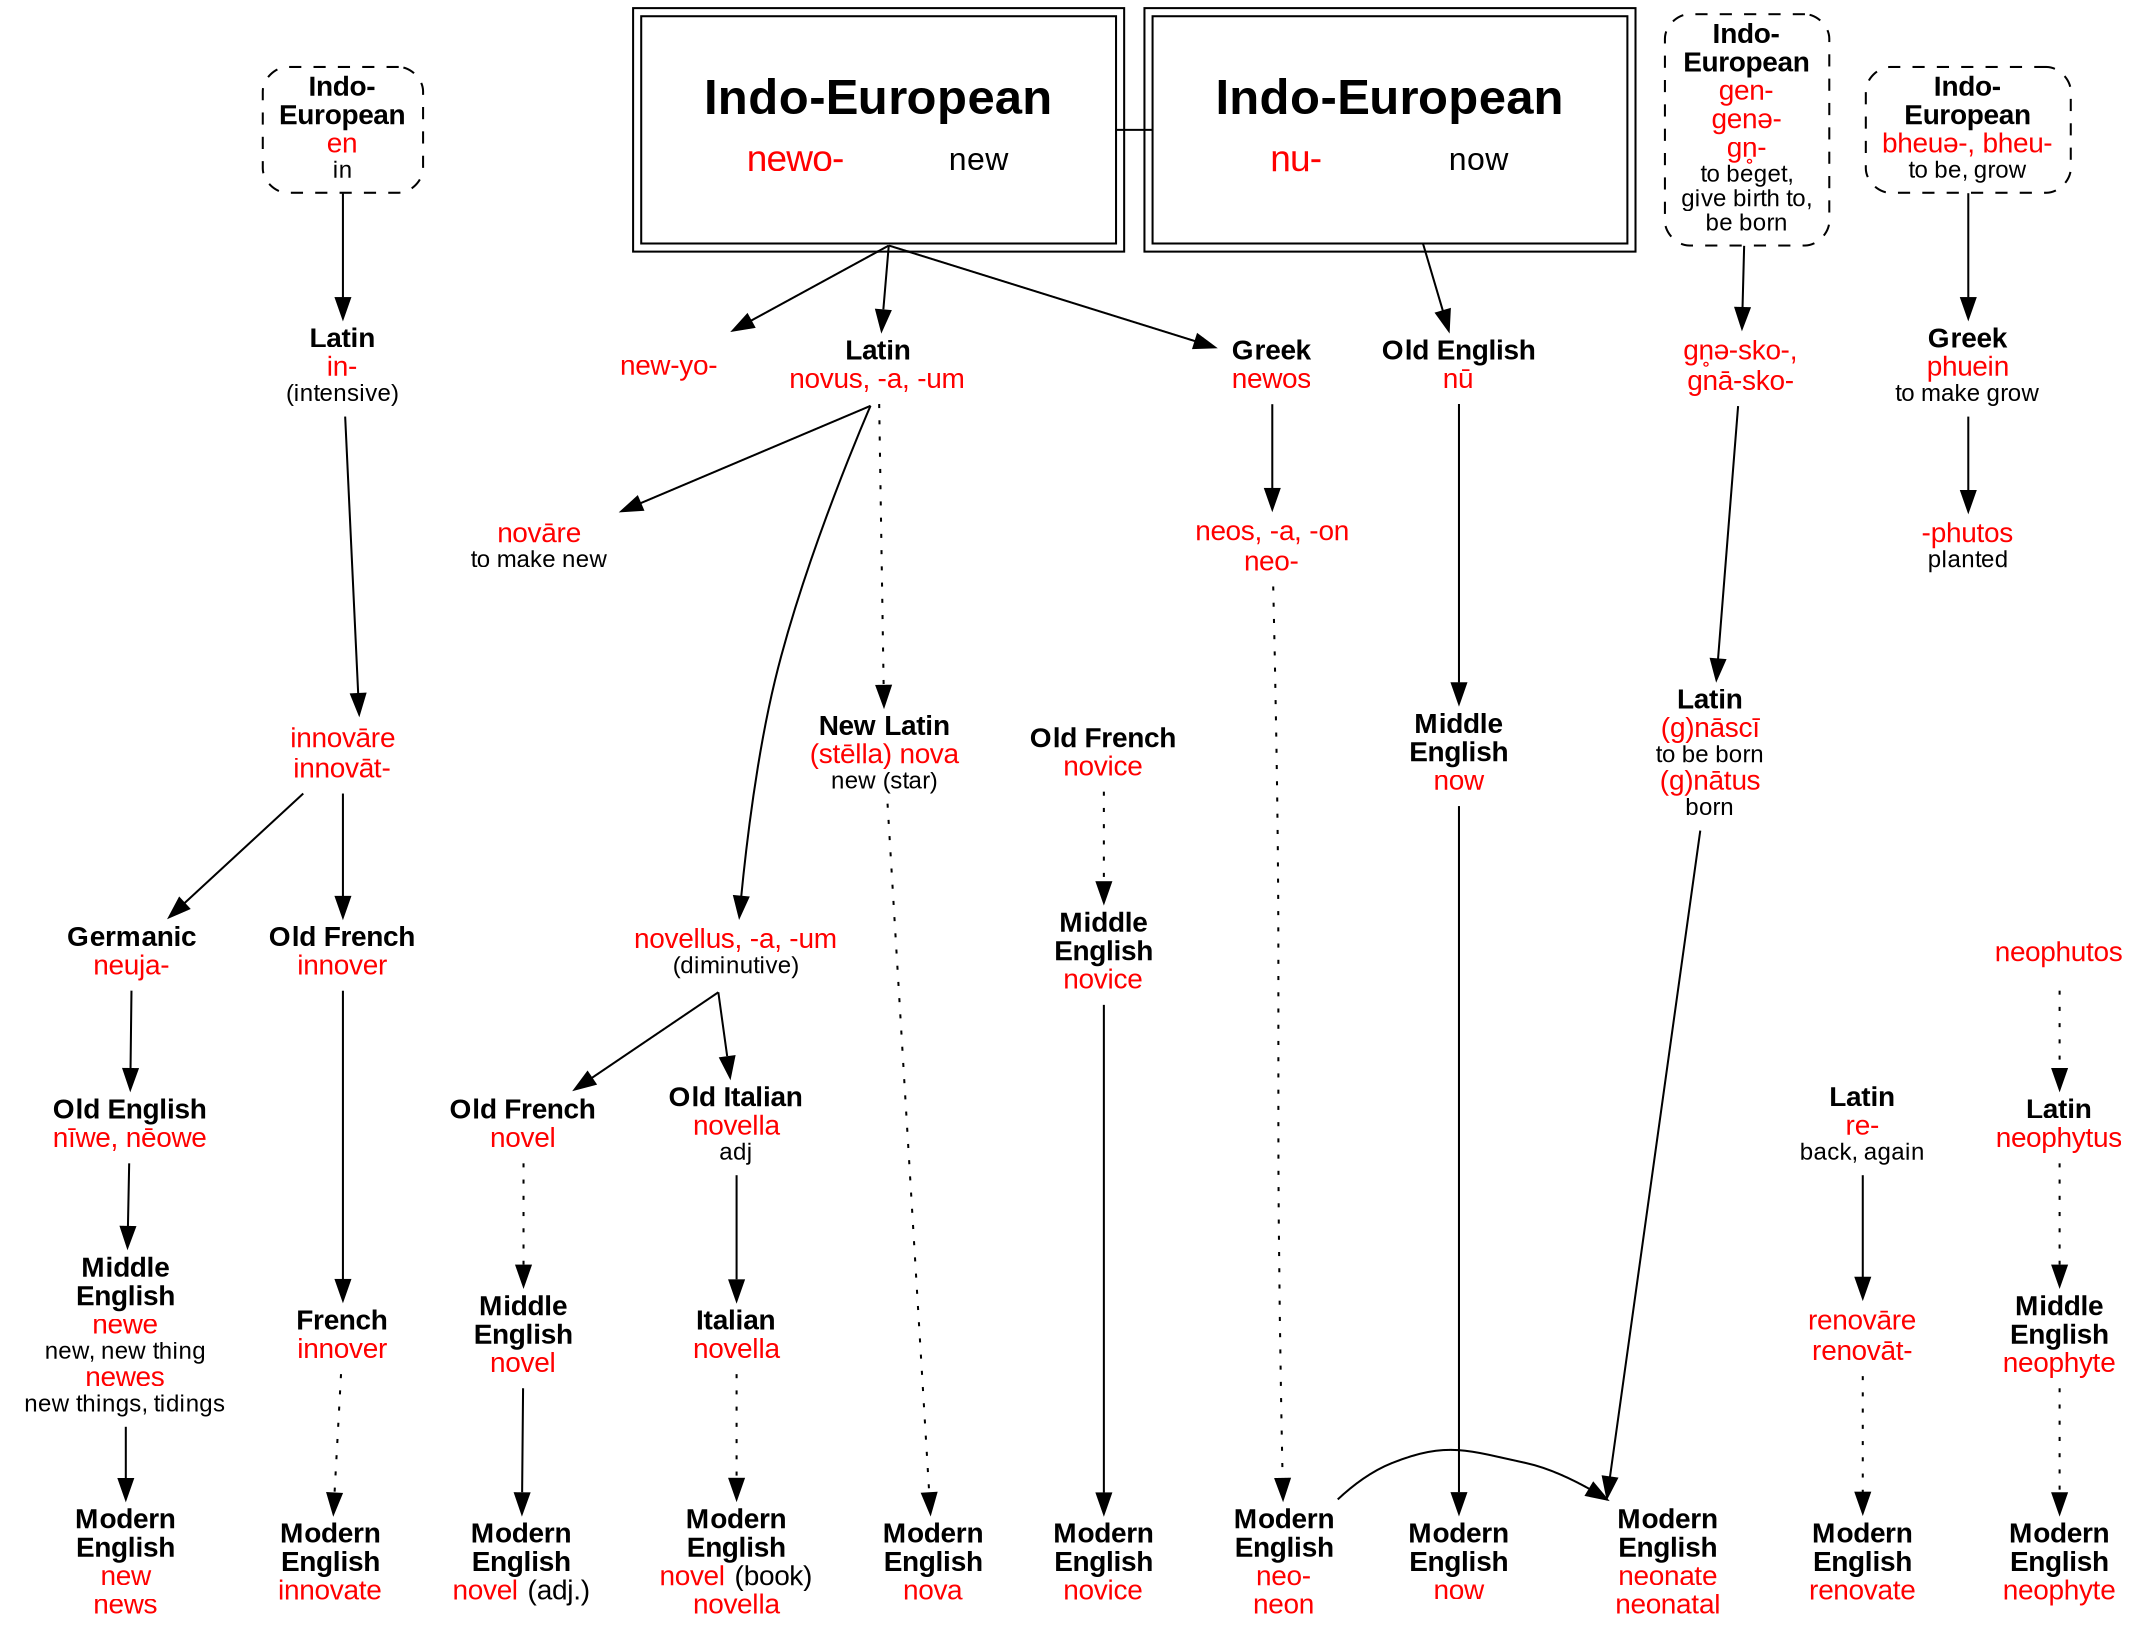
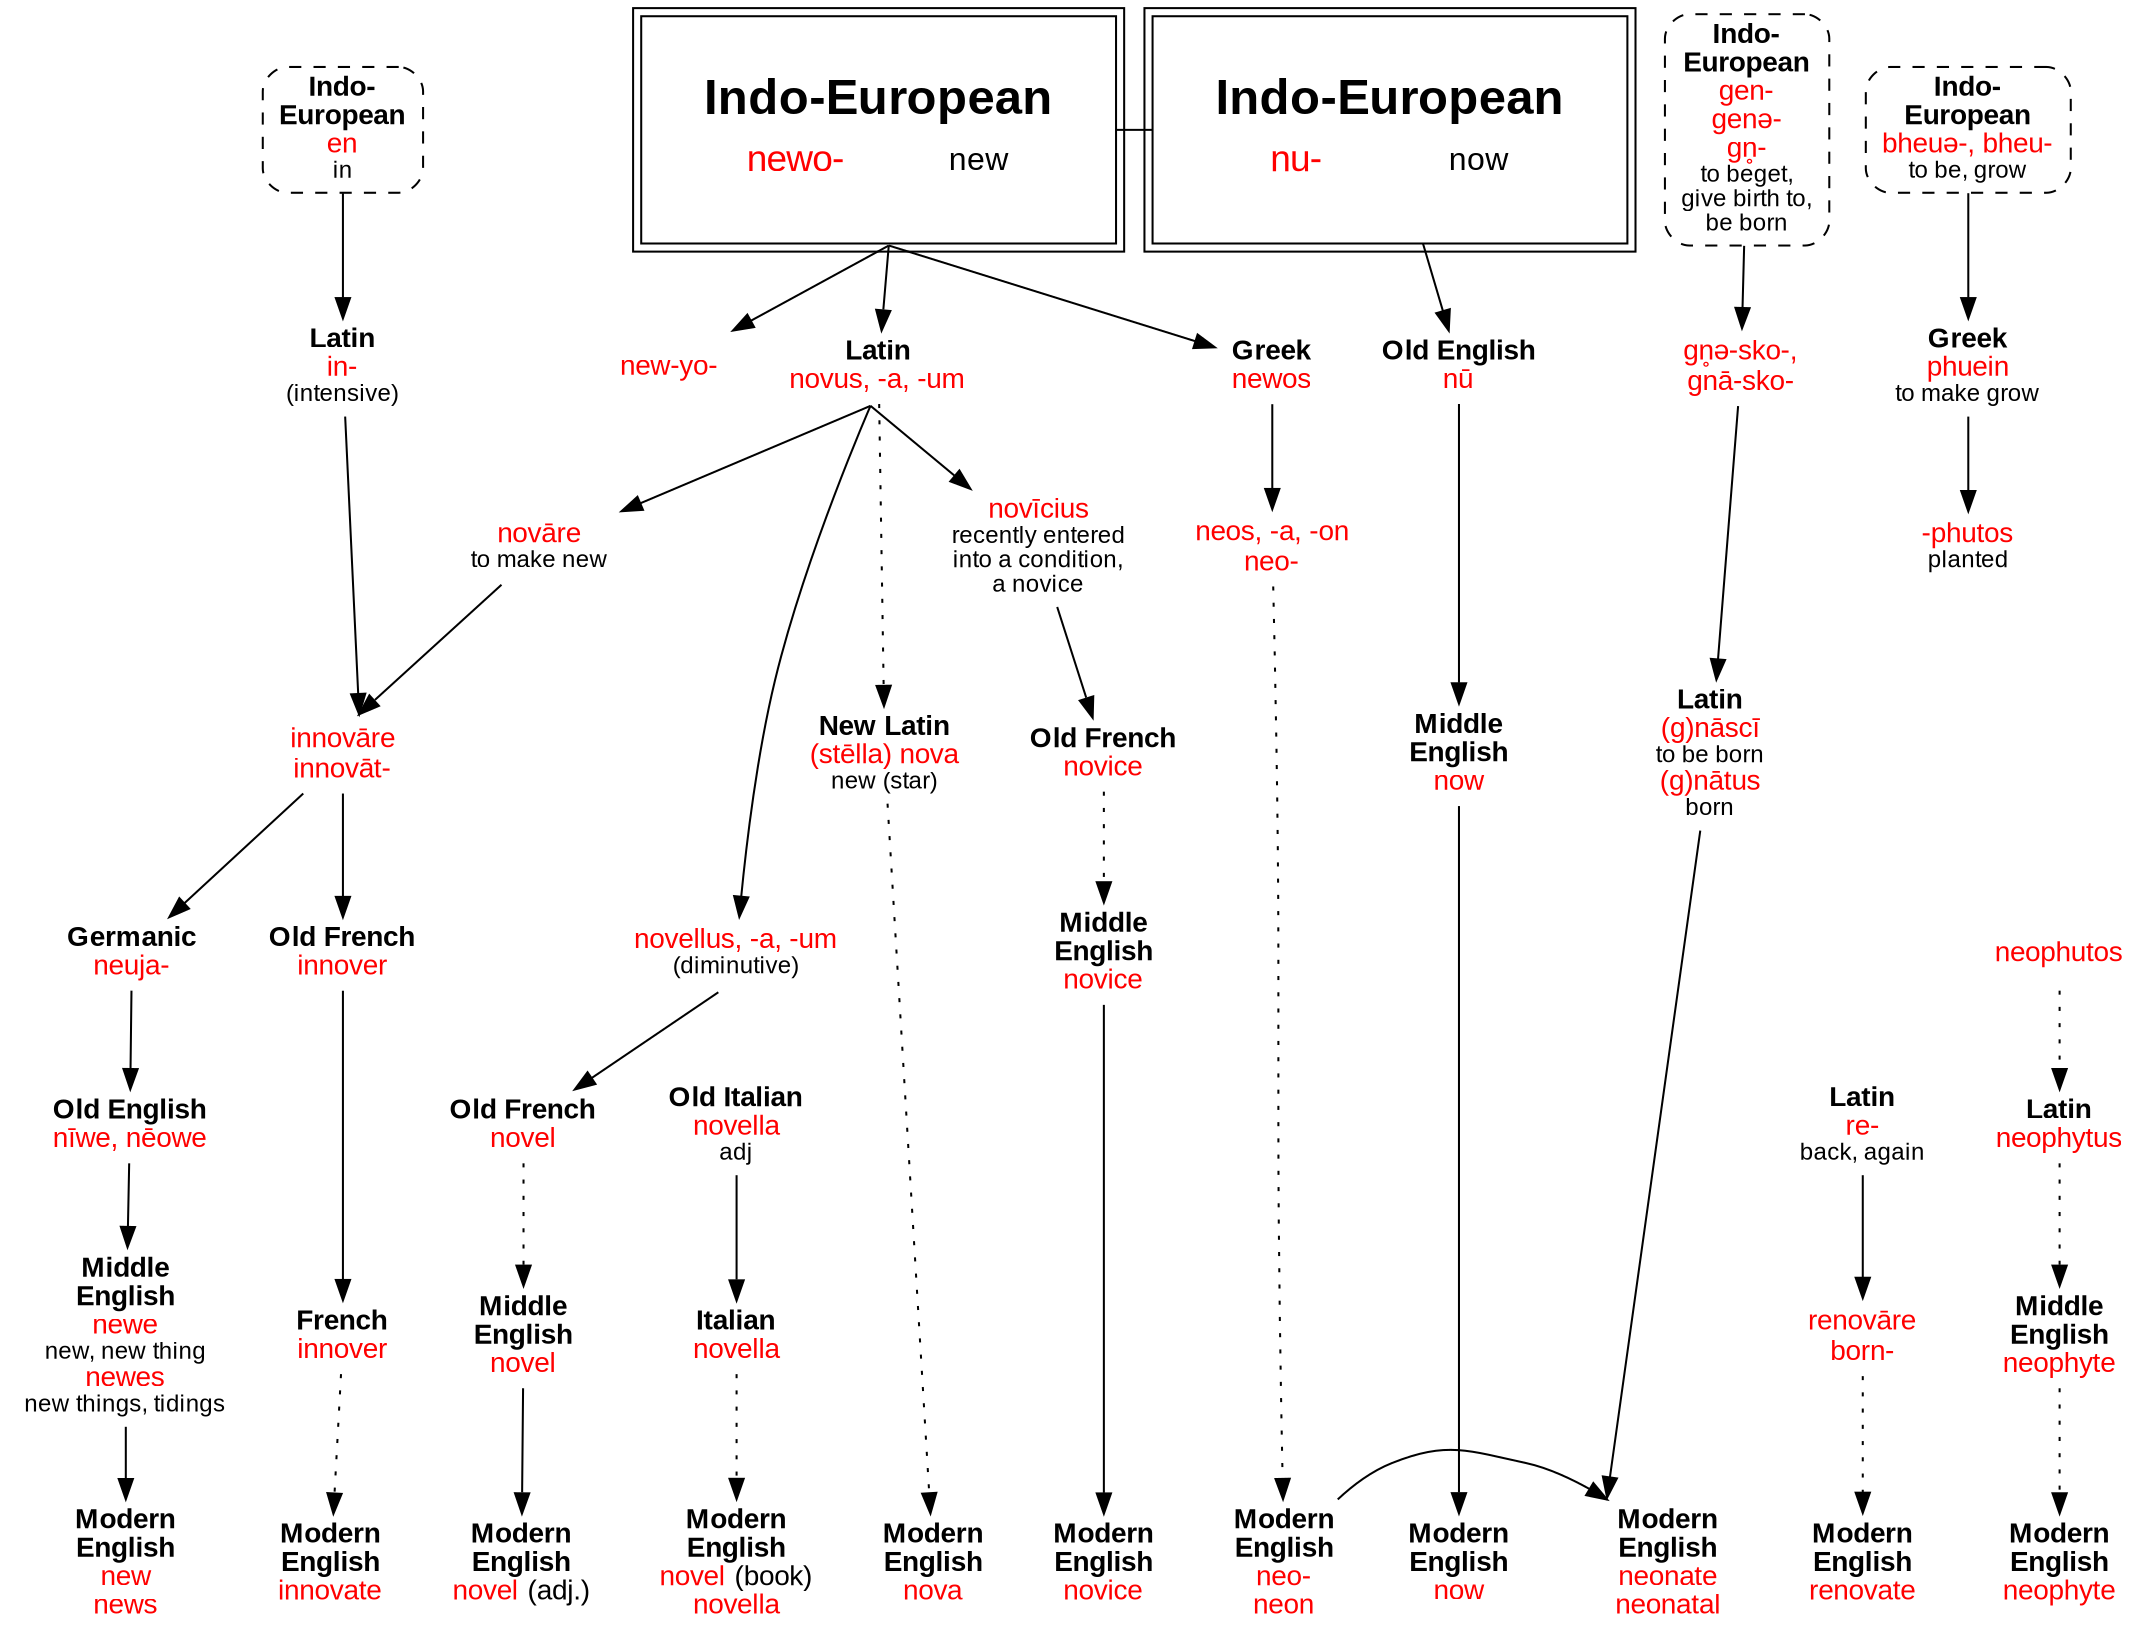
  strict digraph {
    fontname="Liberation Sans"
    node [fontname="Liberation Sans" shape=none]
    edge [fontname="Liberation Sans"]
    n1 [label=<<b>Modern<br/>English</b><br/><font color="red">new<br/>news</font>>]
    n2 [label=<<b>Modern<br/>English</b><br/><font color="red">novel </font>(book)<br/><font color="red">novella</font>>]
    n3 [label=<<b>Modern<br/>English</b><br/><font color="red">novel </font>(adj.)>]
    n4 [label=<<b>Modern<br/>English</b><br/><font color="red">nova</font>>]
    n5 [label=<<b>Modern<br/>English</b><br/><font color="red">novice</font>>]
    n6 [label=<<b>Modern<br/>English</b><br/><font color="red">innovate</font>>]
    n7 [label=<<b>Modern<br/>English</b><br/><font color="red">renovate</font>>]
    n8 [label=<<b>Modern<br/>English</b><br/><font color="red">neo-<br/>neon</font>>]
    n9 [label=<<b>Modern<br/>English</b><br/><font color="red">neonate<br/>neonatal</font>>]
    n10 [label=<<b>Modern<br/>English</b><br/><font color="red">neophyte</font>>]
    n11 [label=<<b>Modern<br/>English</b><br/><font color="red">now</font>>]
    n12 [label=<<table border="0"><tr><td colspan="2"><font point-size="24"><b>Indo-European</b></font></td></tr><tr><td><font point-size="18" color="red">newo-</font></td><td><font point-size="16">new</font></td></tr></table>> margin=.3 peripheries=2 shape=box]
    n13 [label=<<table border="0"><tr><td colspan="2"><font point-size="24"><b>Indo-European</b></font></td></tr><tr><td><font point-size="18" color="red">nu-</font></td><td><font point-size="16">now</font></td></tr></table>> margin=.3 peripheries=2 shape=box]
    n14 [label=<<b>Indo-<br/>European</b><br/><font color="red">en</font><br/><font point-size="12">in</font>> shape=box style="dashed,rounded"]
    n15 [label=<<b>Indo-<br/>European</b><br/><font color="red">gen-<br/>genə-<br/>gn̥-</font><br/><font point-size="12">to beget,<br/>give birth to,<br/>be born</font>> shape=box style="dashed,rounded"]
    n16 [label=<<b>Indo-<br/>European</b><br/><font color="red">bheuə-, bheu-</font><br/><font point-size="12">to be, grow</font>> shape=box style="dashed,rounded"]
    n17 [label=<<font color="red">new-yo-</font>>]
    n18 [label=<<b>Latin</b><br/><font color="red">novus, -a, -um</font>>]
    n19 [label=<<b>Greek</b><br/><font color="red">newos</font>>]
    n20 [label=<<b>Old English</b><br/><font color="red">nū</font>>]
    n21 [label=<<b>Latin</b><br/><font color="red">in-</font><br/><font point-size="12">(intensive)</font>>]
    n22 [label=<<font color="red">gn̥ə-sko-,<br/>gnā-sko-</font>>]
    n23 [label=<<b>Greek</b><br/><font color="red">phuein</font><br/><font point-size="12">to make grow</font>>]
    n24 [label=<<font color="red">novellus, -a, -um</font><br/><font point-size="12">(diminutive)</font>>]
    n25 [label=<<b>New Latin</b><br/><font color="red">(stēlla) nova</font><br/><font point-size="12">new (star)</font>>]
+   n26 [label=<<font color="red">novīcius</font><br/><font point-size="12">recently entered<br/>into a condition,<br/>a novice</font>>]
    n27 [label=<<font color="red">novāre</font><br/><font point-size="12">to make new</font>>]
    n28 [label=<<font color="red">neos, -a, -on<br/>neo-</font>>]
    n29 [label=<<b>Germanic</b><br/><font color="red">neuja-</font>>]
    n30 [label=<<b>Old English</b><br/><font color="red">nīwe, nēowe</font>>]
    n31 [label=<<b>Middle<br/>English</b><br/><font color="red">now</font>>]
    n32 [label=<<b>Middle<br/>English</b><br/><font color="red">newe</font><br/><font point-size="12">new, new thing</font><br/><font color="red">newes</font><br/><font point-size="12">new things, tidings</font>>]
    n33 [label=<<b>Old Italian</b><br/><font color="red">novella</font><br/><font point-size="12">adj</font>>]
    n34 [label=<<b>Old French</b><br/><font color="red">novel</font>>]
    n35 [label=<<b>Old French</b><br/><font color="red">novice</font>>]
    n36 [label=<<font color="red">innovāre<br/>innovāt-</font>>]
    n37 [label=<<b>Italian</b><br/><font color="red">novella</font>>]
    n38 [label=<<b>Middle<br/>English</b><br/><font color="red">novel</font>>]
    n39 [label=<<b>Middle<br/>English</b><br/><font color="red">novice</font>>]
    n40 [label=<<b>Old French</b><br/><font color="red">innover</font>>]
-   n41 [label=<<font color="red">renovāre<br/>renovāt-</font>>]
+   n41 [label=<<font color="red">renovāre<br/>born-</font>>]
    n42 [label=<<b>French</b><br/><font color="red">innover</font>>]
    n43 [label=<<b>Latin</b><br/><font color="red">re-</font><br/><font point-size="12">back, again</font>>]
    n44 [label=<<font color="red">neophutos</font>>]
    n45 [label=<<b>Latin</b><br/><font color="red">neophytus</font>>]
    n46 [label=<<b>Latin</b><br/><font color="red">(g)nāscī</font><br/><font point-size="12">to be born</font><br/><font color="red">(g)nātus</font><br/><font point-size="12">born</font>>]
    n47 [label=<<font color="red">-phutos</font><br/><font point-size="12">planted</font>>]
    n48 [label=<<b>Middle<br/>English</b><br/><font color="red">neophyte</font>>]
    subgraph sub_1 {
      rank=sink
      n1
      n2
      n3
      n4
      n5
      n6
      n7
      n8
      n9
      n10
      n11
    }
    subgraph sub_2 {
      rank=source
      n12
      n13
      n14
      n15
      n16
    }
    n8 -> n9 [samehead=1]
    n12 -> n13 [arrowhead=none]
    n12 -> n17 [sametail=1]
    n12 -> n18 [sametail=1]
    n12 -> n19 [sametail=1]
    n13 -> n20
    n14 -> n21
    n15 -> n22
    n16 -> n23
    n18 -> n24 [sametail=1]
    n18 -> n25 [style=dotted]
+   n18 -> n26 [sametail=1]
    n18 -> n27 [samehead=1 sametail=1]
    n19 -> n28 [weight=3]
    n20 -> n31
    n21 -> n36 [samehead=1]
    n22 -> n46
    n23 -> n47
-   n24 -> n33 [sametail=1]
    n24 -> n34 [sametail=1]
    n25 -> n4 [style=dotted]
+   n26 -> n35
+   n27 -> n36 [samehead=1 sametail=1]
    n28 -> n8 [sametail=1 style=dotted]
    n29 -> n30
    n30 -> n32
    n31 -> n11
    n32 -> n1
    n33 -> n37
    n34 -> n38 [style=dotted]
    n35 -> n39 [style=dotted]
    n36 -> n29 [samtail=1]
    n36 -> n40
    n37 -> n2 [style=dotted]
    n38 -> n3
    n39 -> n5
    n40 -> n42
    n41 -> n7 [style=dotted]
    n42 -> n6 [style=dotted]
    n43 -> n41 [samehead=1]
    n44 -> n45 [style=dotted]
    n45 -> n48 [style=dotted]
    n46 -> n9 [samehead=1]
    n48 -> n10 [style=dotted]
  }
